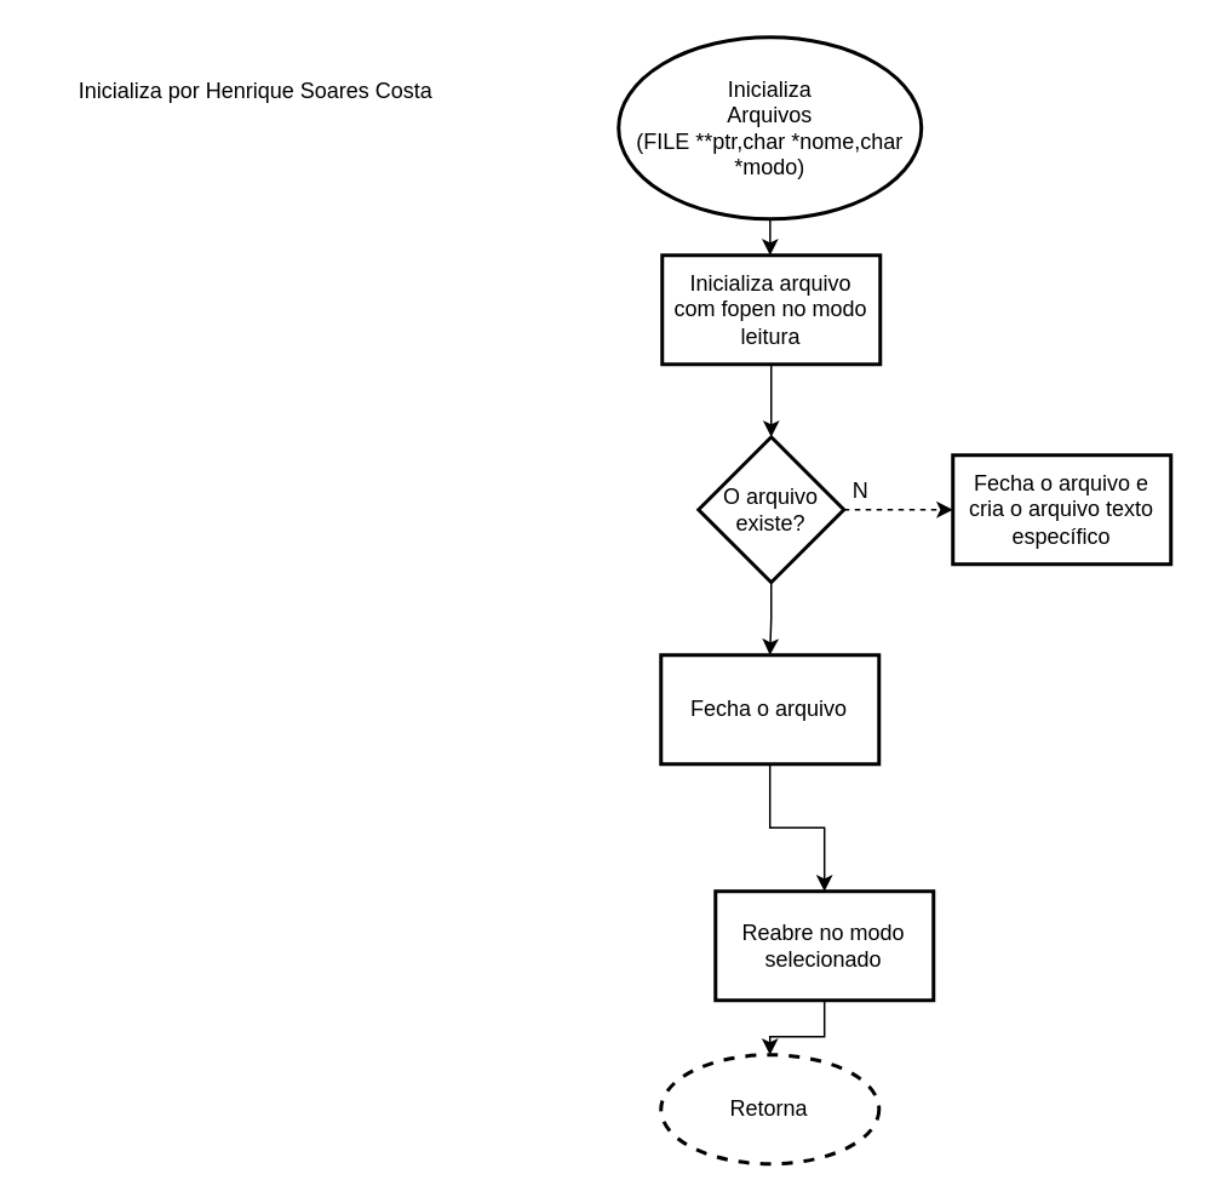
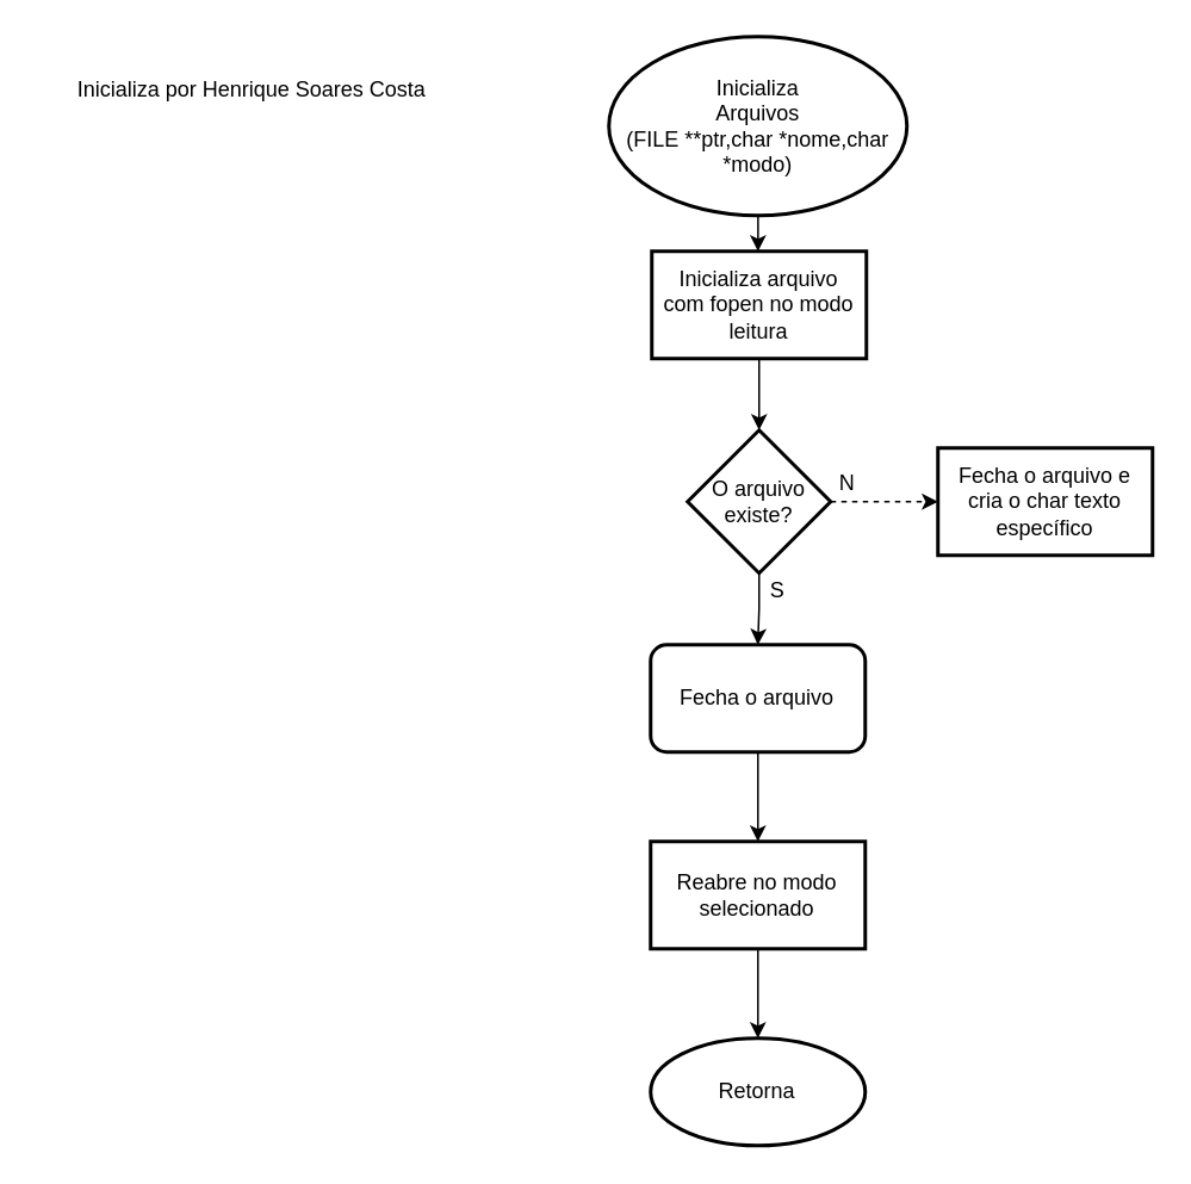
  <mxCell id="0" />
  <mxCell id="1" parent="0" />
  <mxCell id="2" value="" style="edgeStyle=orthogonalEdgeStyle;rounded=0;orthogonalLoop=1;jettySize=auto;html=1;" parent="1" source="3" target="5" edge="1"><mxGeometry relative="1" as="geometry" /></mxCell>
  <mxCell id="3" value="Inicializa&lt;br&gt;Arquivos&lt;br&gt;(FILE **ptr,char *nome,char *modo)" style="strokeWidth=2;html=1;shape=mxgraph.flowchart.start_1;whiteSpace=wrap;" parent="1" vertex="1"><mxGeometry x="340" y="20" width="166.67" height="100" as="geometry" /></mxCell>
  <mxCell id="4" value="" style="edgeStyle=orthogonalEdgeStyle;rounded=0;orthogonalLoop=1;jettySize=auto;html=1;" parent="1" source="5" target="8" edge="1"><mxGeometry relative="1" as="geometry" /></mxCell>
  <mxCell id="5" value="Inicializa arquivo&lt;br&gt;com fopen no modo leitura" style="whiteSpace=wrap;html=1;strokeWidth=2;" parent="1" vertex="1"><mxGeometry x="364" y="140" width="120" height="60" as="geometry" /></mxCell>
  <mxCell id="6" value="" style="edgeStyle=orthogonalEdgeStyle;rounded=0;orthogonalLoop=1;jettySize=auto;html=1;" parent="1" source="8" target="10" edge="1"><mxGeometry relative="1" as="geometry" /></mxCell>
  <mxCell id="7" value="" style="edgeStyle=orthogonalEdgeStyle;rounded=0;orthogonalLoop=1;jettySize=auto;html=1;dashed=1;" parent="1" source="8" target="12" edge="1"><mxGeometry relative="1" as="geometry" /></mxCell>
  <mxCell id="8" value="O arquivo existe?" style="rhombus;whiteSpace=wrap;html=1;strokeWidth=2;" parent="1" vertex="1"><mxGeometry x="384" y="240" width="80" height="80" as="geometry" /></mxCell>
  <mxCell id="9" value="" style="edgeStyle=orthogonalEdgeStyle;rounded=0;orthogonalLoop=1;jettySize=auto;html=1;" parent="1" source="10" target="14" edge="1"><mxGeometry relative="1" as="geometry" /></mxCell>
- <mxCell id="10" value="Fecha o arquivo" style="whiteSpace=wrap;html=1;strokeWidth=2;" parent="1" vertex="1"><mxGeometry x="363.34" y="360" width="120" height="60" as="geometry" /></mxCell>
- <mxCell id="12" value="Fecha o arquivo e cria o arquivo texto específico" style="whiteSpace=wrap;html=1;strokeWidth=2;" parent="1" vertex="1"><mxGeometry x="524" y="250" width="120" height="60" as="geometry" /></mxCell>
+ <mxCell id="10" value="Fecha o arquivo" style="whiteSpace=wrap;html=1;strokeWidth=2;rounded=1;" parent="1" vertex="1"><mxGeometry x="363.34" y="360" width="120" height="60" as="geometry" /></mxCell>
+ <mxCell id="11" value="S" style="text;html=1;align=center;verticalAlign=middle;resizable=0;points=[];autosize=1;strokeColor=none;fillColor=none;" parent="1" vertex="1"><mxGeometry x="424" y="320" width="20" height="20" as="geometry" /></mxCell>
+ <mxCell id="12" value="Fecha o arquivo e cria o char texto específico" style="whiteSpace=wrap;html=1;strokeWidth=2;" parent="1" vertex="1"><mxGeometry x="524" y="250" width="120" height="60" as="geometry" /></mxCell>
  <mxCell id="13" value="" style="edgeStyle=orthogonalEdgeStyle;rounded=0;orthogonalLoop=1;jettySize=auto;html=1;" parent="1" source="14" target="16" edge="1"><mxGeometry relative="1" as="geometry" /></mxCell>
- <mxCell id="14" value="&lt;span&gt;Reabre no modo selecionado&lt;/span&gt;" style="whiteSpace=wrap;html=1;strokeWidth=2;" parent="1" vertex="1"><mxGeometry x="393.34" y="490" width="120" height="60" as="geometry" /></mxCell>
+ <mxCell id="14" value="&lt;span&gt;Reabre no modo selecionado&lt;/span&gt;" style="whiteSpace=wrap;html=1;strokeWidth=2;" parent="1" vertex="1"><mxGeometry x="363.34" y="470" width="120" height="60" as="geometry" /></mxCell>
  <mxCell id="15" value="N" style="text;html=1;align=center;verticalAlign=middle;resizable=0;points=[];autosize=1;strokeColor=none;fillColor=none;" parent="1" vertex="1"><mxGeometry x="463.34" y="260" width="20" height="20" as="geometry" /></mxCell>
- <mxCell id="16" value="Retorna" style="ellipse;whiteSpace=wrap;html=1;strokeWidth=2;dashed=1;" parent="1" vertex="1"><mxGeometry x="363.34" y="580" width="120" height="60" as="geometry" /></mxCell>
+ <mxCell id="16" value="Retorna" style="ellipse;whiteSpace=wrap;html=1;strokeWidth=2;" parent="1" vertex="1"><mxGeometry x="363.34" y="580" width="120" height="60" as="geometry" /></mxCell>
  <mxCell id="17" value="Inicializa por Henrique Soares Costa" style="text;html=1;align=center;verticalAlign=middle;resizable=0;points=[];autosize=1;strokeColor=none;fillColor=none;" vertex="1" parent="1"><mxGeometry x="20" y="40" width="240" height="20" as="geometry" /></mxCell>
